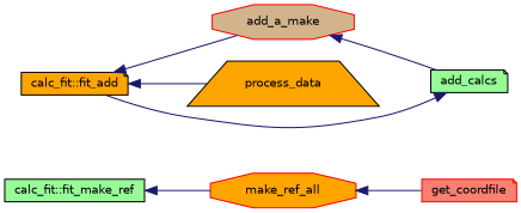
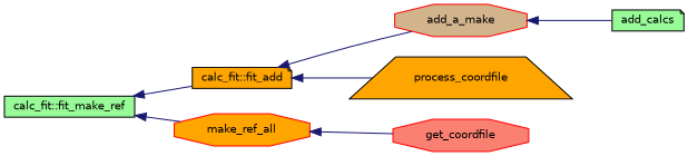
  digraph {
    fontname="DejaVu Sans"
    rankdir=LR
    node [color=black fillcolor=orange fontname="DejaVu Sans" fontsize=10 shape=note style=filled]
    edge [color=midnightblue dir=back fontname="DejaVu Sans" fontsize=10 labelfontname=Helvetica labelfontsize=10 style=solid]
    n1 [fillcolor=palegreen fontcolor=black height=0.2 label="calc_fit::fit_make_ref" shape=box width=0.4]
    n2 [height=0.2 label="calc_fit::fit_add" width=0.4]
    n3 [color=red height=0.2 label=make_ref_all shape=octagon width=0.4]
    n4 [color=red fillcolor=tan height=0.2 label=add_a_make shape=octagon width=0.4]
-   n5 [height=0.2 label=process_data shape=trapezium width=0.4]
-   n6 [color=red fillcolor=salmon height=0.2 label=get_coordfile width=0.4]
+   n5 [height=0.2 label=process_coordfile shape=trapezium width=0.4]
+   n6 [color=red fillcolor=salmon height=0.2 label=get_coordfile shape=octagon width=0.4]
    n7 [fillcolor=palegreen height=0.2 label=add_calcs width=0.4]
-   n7 -> n2
+   n1 -> n2
    n1 -> n3
    n2 -> n4
    n2 -> n5
    n3 -> n6
    n4 -> n7
  }
